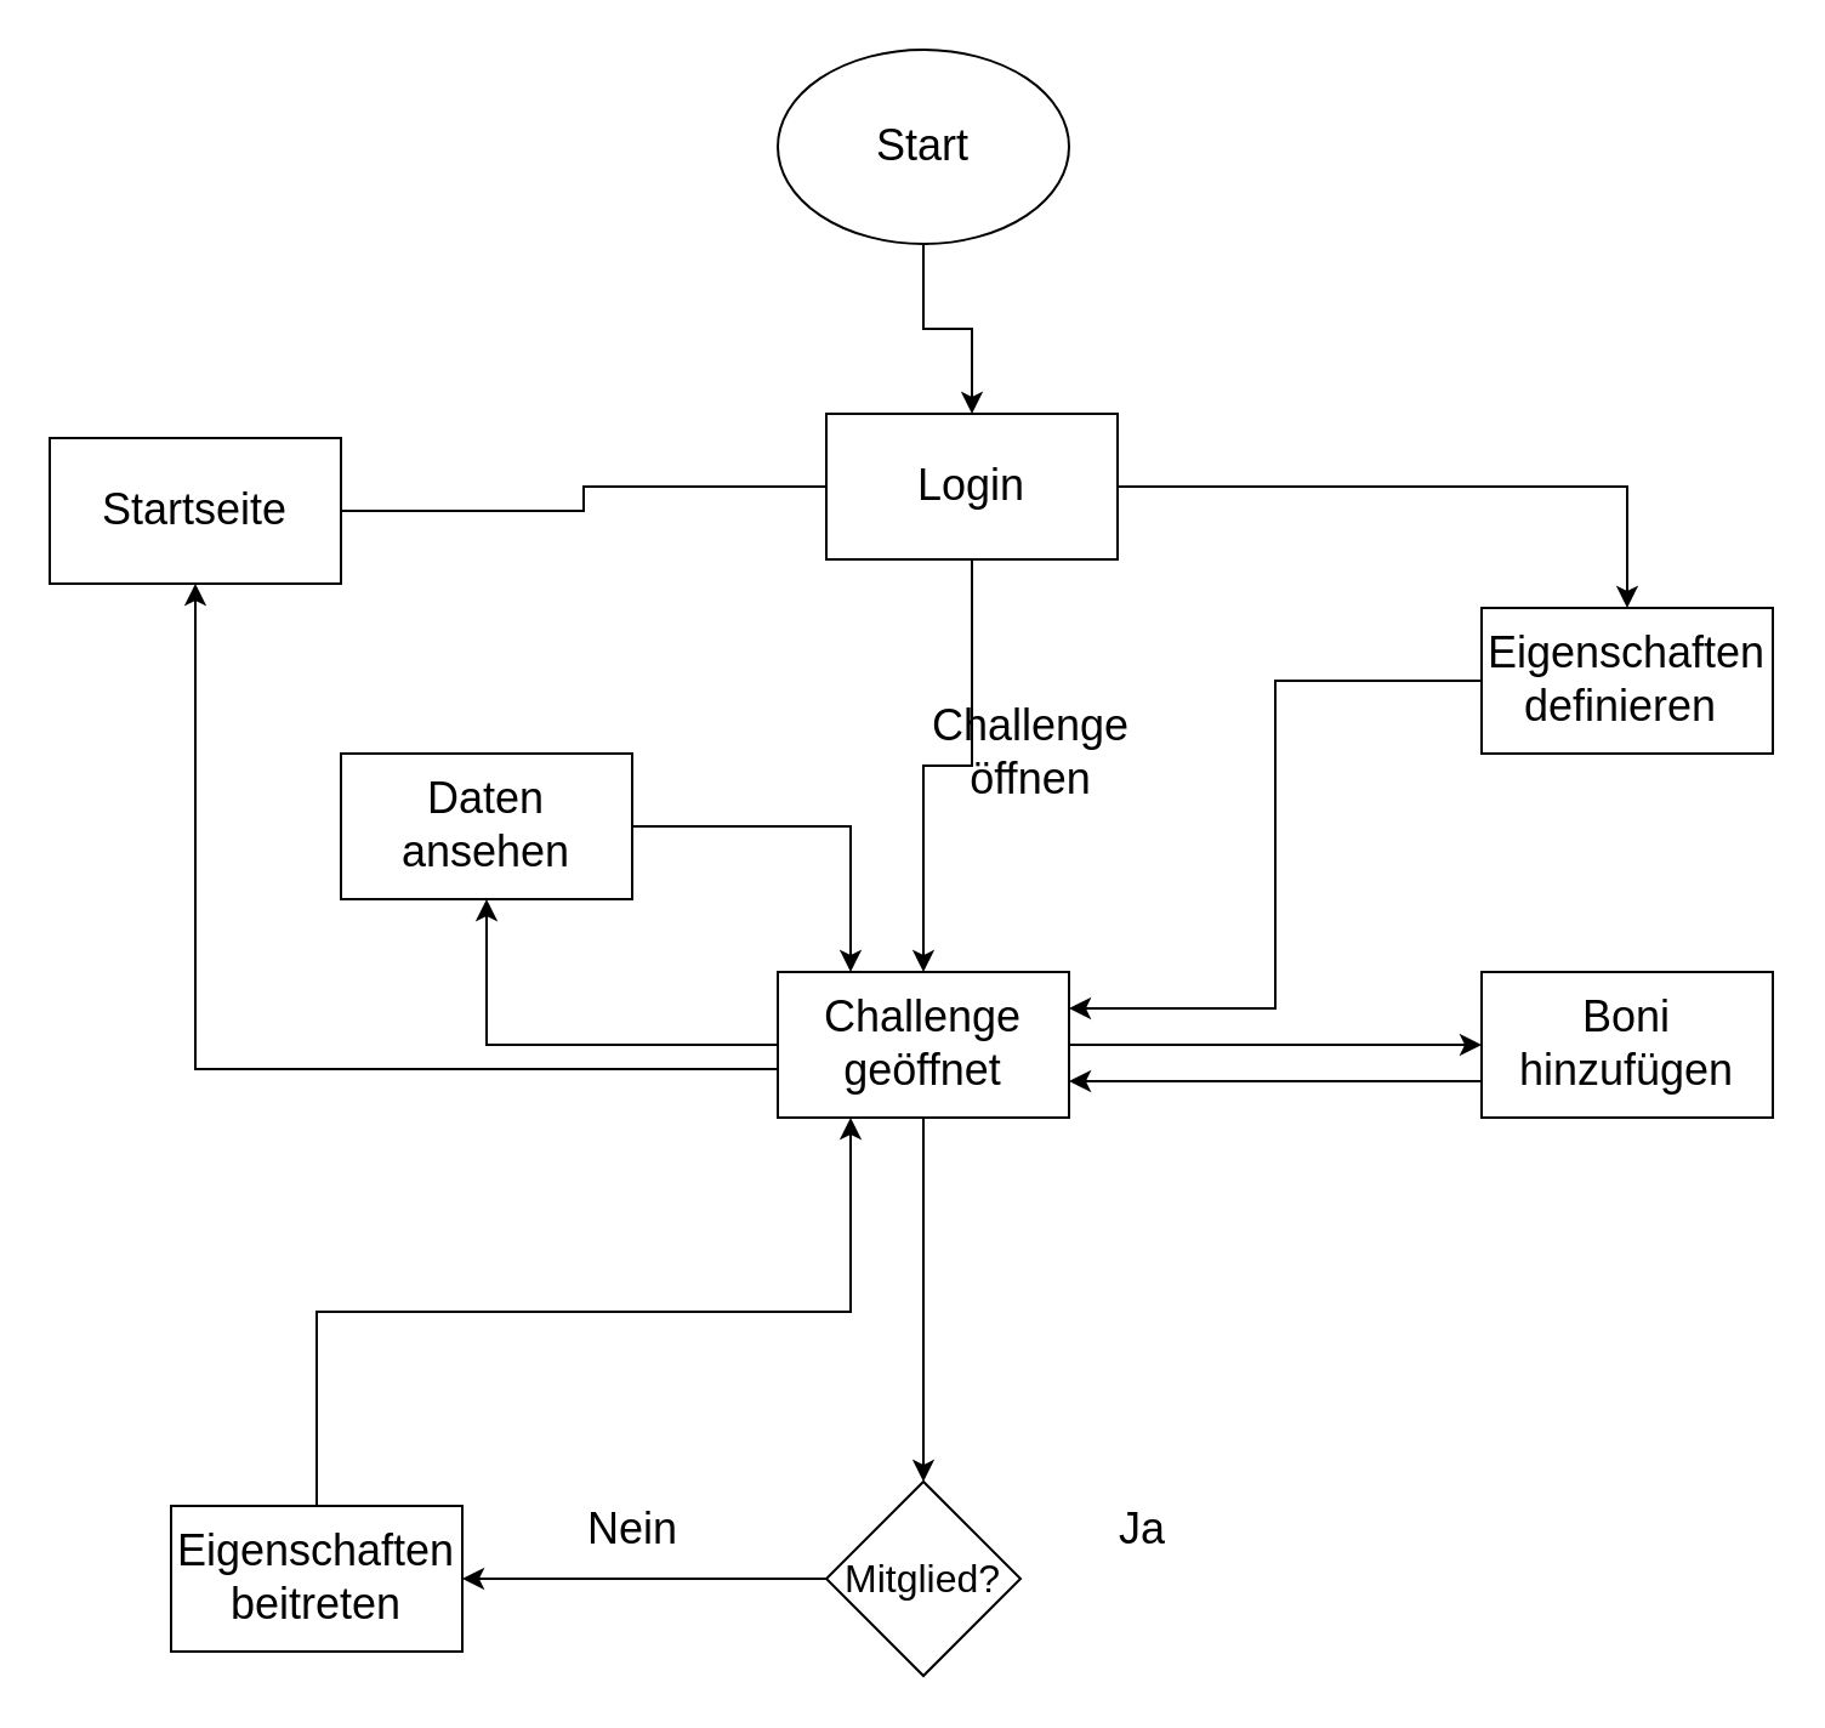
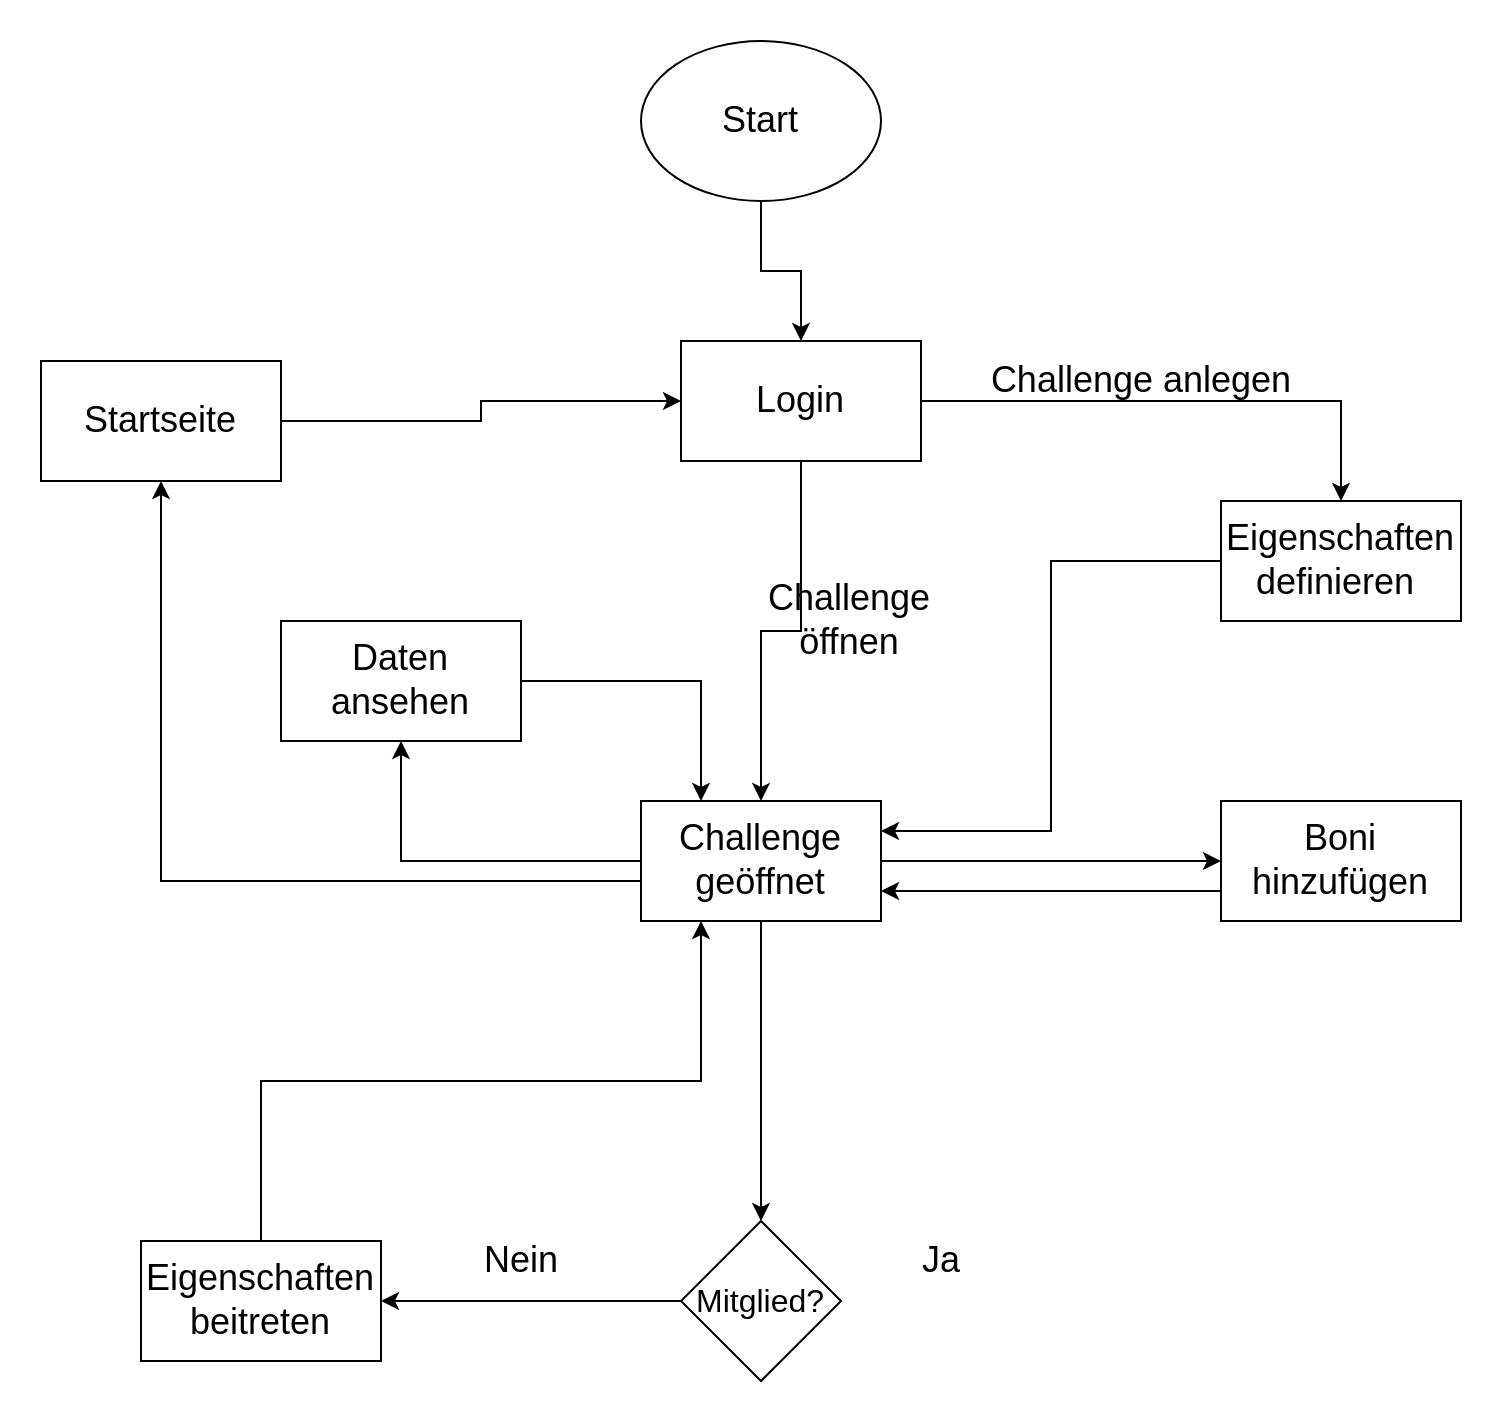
  <mxCell id="0" />
  <mxCell id="1" parent="0" />
  <mxCell id="2" style="edgeStyle=orthogonalEdgeStyle;rounded=0;orthogonalLoop=1;jettySize=auto;html=1;entryX=0.5;entryY=0;entryDx=0;entryDy=0;" edge="1" parent="1" source="3" target="6"><mxGeometry relative="1" as="geometry" /></mxCell>
  <mxCell id="3" value="&lt;font style=&quot;font-size: 18px;&quot;&gt;Start&lt;/font&gt;" style="ellipse;whiteSpace=wrap;html=1;" vertex="1" parent="1"><mxGeometry x="320" y="20" width="120" height="80" as="geometry" /></mxCell>
  <mxCell id="4" style="edgeStyle=orthogonalEdgeStyle;rounded=0;orthogonalLoop=1;jettySize=auto;html=1;entryX=0.5;entryY=0;entryDx=0;entryDy=0;" edge="1" parent="1" source="6" target="8"><mxGeometry relative="1" as="geometry" /></mxCell>
  <mxCell id="5" style="edgeStyle=orthogonalEdgeStyle;rounded=0;orthogonalLoop=1;jettySize=auto;html=1;entryX=0.5;entryY=0;entryDx=0;entryDy=0;" edge="1" parent="1" source="6" target="19"><mxGeometry relative="1" as="geometry" /></mxCell>
  <mxCell id="6" value="&lt;font style=&quot;font-size: 18px;&quot;&gt;Login&lt;/font&gt;" style="rounded=0;whiteSpace=wrap;html=1;" vertex="1" parent="1"><mxGeometry x="340" y="170" width="120" height="60" as="geometry" /></mxCell>
  <mxCell id="7" style="edgeStyle=orthogonalEdgeStyle;rounded=0;orthogonalLoop=1;jettySize=auto;html=1;entryX=1;entryY=0.25;entryDx=0;entryDy=0;" edge="1" parent="1" source="8" target="19"><mxGeometry relative="1" as="geometry" /></mxCell>
  <mxCell id="8" value="&lt;font style=&quot;font-size: 18px;&quot;&gt;Eigenschaften definieren&amp;nbsp;&lt;/font&gt;" style="rounded=0;whiteSpace=wrap;html=1;" vertex="1" parent="1"><mxGeometry x="610" y="250" width="120" height="60" as="geometry" /></mxCell>
- <mxCell id="9" style="edgeStyle=orthogonalEdgeStyle;rounded=0;orthogonalLoop=1;jettySize=auto;html=1;entryX=0;entryY=0.5;entryDx=0;entryDy=0;endArrow=none;" edge="1" parent="1" source="10" target="6"><mxGeometry relative="1" as="geometry" /></mxCell>
+ <mxCell id="9" style="edgeStyle=orthogonalEdgeStyle;rounded=0;orthogonalLoop=1;jettySize=auto;html=1;entryX=0;entryY=0.5;entryDx=0;entryDy=0;" edge="1" parent="1" source="10" target="6"><mxGeometry relative="1" as="geometry" /></mxCell>
  <mxCell id="10" value="&lt;font style=&quot;font-size: 18px;&quot;&gt;Startseite&lt;/font&gt;" style="rounded=0;whiteSpace=wrap;html=1;" vertex="1" parent="1"><mxGeometry x="20" y="180" width="120" height="60" as="geometry" /></mxCell>
  <mxCell id="11" style="edgeStyle=orthogonalEdgeStyle;rounded=0;orthogonalLoop=1;jettySize=auto;html=1;entryX=1;entryY=0.75;entryDx=0;entryDy=0;" edge="1" parent="1" source="12" target="19"><mxGeometry relative="1" as="geometry"><Array as="points"><mxPoint x="540" y="445" /><mxPoint x="540" y="445" /></Array></mxGeometry></mxCell>
  <mxCell id="12" value="&lt;font style=&quot;font-size: 18px;&quot;&gt;Boni hinzufügen&lt;/font&gt;" style="rounded=0;whiteSpace=wrap;html=1;" vertex="1" parent="1"><mxGeometry x="610" y="400" width="120" height="60" as="geometry" /></mxCell>
  <mxCell id="13" style="edgeStyle=orthogonalEdgeStyle;rounded=0;orthogonalLoop=1;jettySize=auto;html=1;entryX=0.25;entryY=0;entryDx=0;entryDy=0;" edge="1" parent="1" source="14" target="19"><mxGeometry relative="1" as="geometry" /></mxCell>
  <mxCell id="14" value="&lt;font style=&quot;font-size: 18px;&quot;&gt;Daten ansehen&lt;/font&gt;" style="rounded=0;whiteSpace=wrap;html=1;" vertex="1" parent="1"><mxGeometry x="140" y="310" width="120" height="60" as="geometry" /></mxCell>
  <mxCell id="15" style="edgeStyle=orthogonalEdgeStyle;rounded=0;orthogonalLoop=1;jettySize=auto;html=1;entryX=0.5;entryY=0;entryDx=0;entryDy=0;" edge="1" parent="1" source="19" target="23"><mxGeometry relative="1" as="geometry" /></mxCell>
  <mxCell id="16" style="edgeStyle=orthogonalEdgeStyle;rounded=0;orthogonalLoop=1;jettySize=auto;html=1;entryX=0;entryY=0.5;entryDx=0;entryDy=0;" edge="1" parent="1" source="19" target="12"><mxGeometry relative="1" as="geometry" /></mxCell>
  <mxCell id="17" style="edgeStyle=orthogonalEdgeStyle;rounded=0;orthogonalLoop=1;jettySize=auto;html=1;entryX=0.5;entryY=1;entryDx=0;entryDy=0;" edge="1" parent="1" source="19" target="14"><mxGeometry relative="1" as="geometry" /></mxCell>
  <mxCell id="18" style="edgeStyle=orthogonalEdgeStyle;rounded=0;orthogonalLoop=1;jettySize=auto;html=1;" edge="1" parent="1" source="19" target="10"><mxGeometry relative="1" as="geometry"><Array as="points"><mxPoint x="80" y="440" /></Array></mxGeometry></mxCell>
  <mxCell id="19" value="&lt;font style=&quot;font-size: 18px;&quot;&gt;Challenge geöffnet&lt;/font&gt;" style="rounded=0;whiteSpace=wrap;html=1;" vertex="1" parent="1"><mxGeometry x="320" y="400" width="120" height="60" as="geometry" /></mxCell>
  <mxCell id="20" style="edgeStyle=orthogonalEdgeStyle;rounded=0;orthogonalLoop=1;jettySize=auto;html=1;entryX=0.25;entryY=1;entryDx=0;entryDy=0;" edge="1" parent="1" source="21" target="19"><mxGeometry relative="1" as="geometry"><Array as="points"><mxPoint x="130" y="540" /><mxPoint x="350" y="540" /></Array></mxGeometry></mxCell>
  <mxCell id="21" value="&lt;font style=&quot;font-size: 18px;&quot;&gt;Eigenschaften beitreten&lt;/font&gt;" style="rounded=0;whiteSpace=wrap;html=1;" vertex="1" parent="1"><mxGeometry x="70" y="620" width="120" height="60" as="geometry" /></mxCell>
  <mxCell id="22" style="edgeStyle=orthogonalEdgeStyle;rounded=0;orthogonalLoop=1;jettySize=auto;html=1;entryX=1;entryY=0.5;entryDx=0;entryDy=0;" edge="1" parent="1" source="23" target="21"><mxGeometry relative="1" as="geometry" /></mxCell>
  <mxCell id="23" value="&lt;font size=&quot;3&quot;&gt;Mitglied?&lt;/font&gt;" style="rhombus;whiteSpace=wrap;html=1;" vertex="1" parent="1"><mxGeometry x="340" y="610" width="80" height="80" as="geometry" /></mxCell>
+ <mxCell id="24" value="&lt;font style=&quot;font-size: 18px;&quot;&gt;Challenge anlegen&lt;/font&gt;" style="text;html=1;align=center;verticalAlign=middle;resizable=0;points=[];autosize=1;strokeColor=none;fillColor=none;" vertex="1" parent="1"><mxGeometry x="485" y="170" width="170" height="40" as="geometry" /></mxCell>
  <mxCell id="25" value="&lt;font style=&quot;font-size: 18px;&quot;&gt;Challenge &lt;br&gt;öffnen&lt;/font&gt;" style="text;html=1;align=center;verticalAlign=middle;resizable=0;points=[];autosize=1;strokeColor=none;fillColor=none;" vertex="1" parent="1"><mxGeometry x="374" y="280" width="100" height="60" as="geometry" /></mxCell>
  <mxCell id="26" value="&lt;font style=&quot;font-size: 18px;&quot;&gt;Nein&lt;/font&gt;" style="text;html=1;align=center;verticalAlign=middle;resizable=0;points=[];autosize=1;strokeColor=none;fillColor=none;" vertex="1" parent="1"><mxGeometry x="230" y="610" width="60" height="40" as="geometry" /></mxCell>
  <mxCell id="27" value="&lt;font style=&quot;font-size: 18px;&quot;&gt;Ja&lt;/font&gt;" style="text;html=1;align=center;verticalAlign=middle;resizable=0;points=[];autosize=1;strokeColor=none;fillColor=none;" vertex="1" parent="1"><mxGeometry x="450" y="610" width="40" height="40" as="geometry" /></mxCell>
